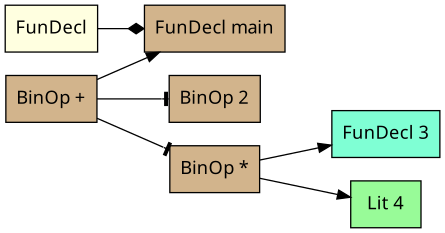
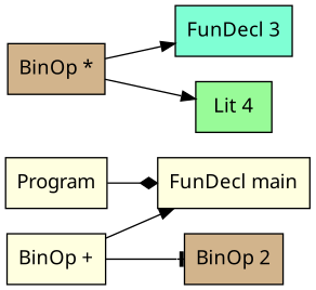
  digraph {
    fontname="Noto Sans"
    rankdir=LR
    node [fillcolor=tan fontname="Noto Sans" shape=box style=filled]
    edge [arrowhead=normal fontname="Noto Sans"]
-   n1 [fillcolor=lightyellow label=FunDecl]
-   n2 [label="FunDecl main"]
-   n3 [label="BinOp +"]
+   n1 [fillcolor=lightyellow label=Program]
+   n2 [fillcolor=lightyellow label="FunDecl main"]
+   n3 [fillcolor=lightyellow label="BinOp +"]
    n4 [label="BinOp 2"]
    n5 [label="BinOp *"]
    n6 [fillcolor=aquamarine label="FunDecl 3"]
    n7 [fillcolor=palegreen label="Lit 4"]
    n1 -> n2 [arrowhead=diamond]
    n3 -> n2
    n3 -> n4 [arrowhead=tee]
-   n3 -> n5 [arrowhead=tee]
    n5 -> n6
    n5 -> n7
  }
